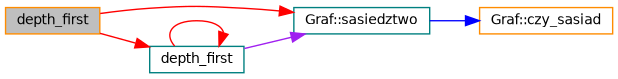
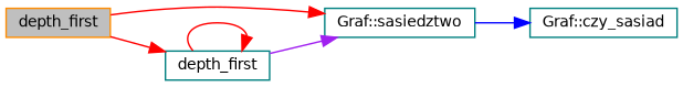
  digraph {
    rankdir=LR
    node [color=darkorange fillcolor=white fontname=Helvetica fontsize=10 shape=record style=filled]
    edge [color=red fontname=Helvetica fontsize=10 labelfontname=Helvetica labelfontsize=10 style=solid arrowhead=normal]
    n1 [fillcolor=grey75 fontcolor=black height=0.2 label=depth_first width=0.4]
    n2 [color=teal height=0.2 label="Graf::sasiedztwo" width=0.4]
    n3 [color=teal height=0.2 label=depth_first width=0.4]
-   n4 [height=0.2 label="Graf::czy_sasiad" width=0.4]
+   n4 [color=teal height=0.2 label="Graf::czy_sasiad" width=0.4]
    n1 -> n2
    n1 -> n3
    n2 -> n4 [color=blue]
    n3 -> n2 [color=purple]
    n3 -> n3
  }
